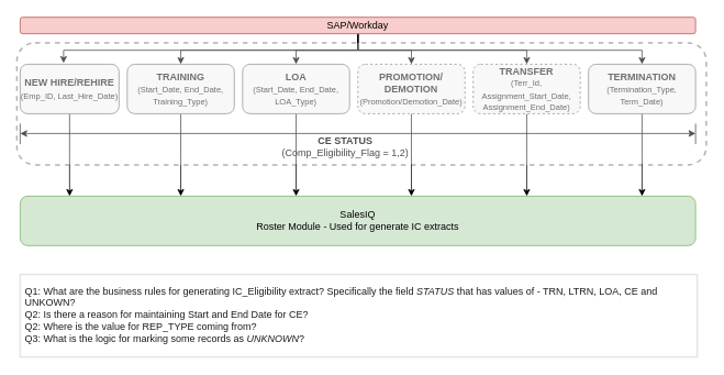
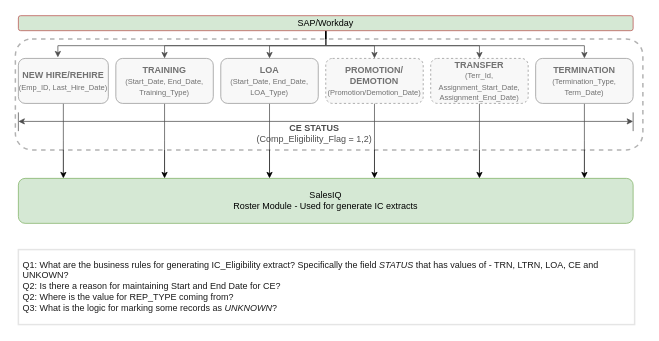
  <mxCell id="0" />
  <mxCell id="1" parent="0" />
  <mxCell id="2" style="edgeStyle=orthogonalEdgeStyle;rounded=0;orthogonalLoop=1;jettySize=auto;html=1;" edge="1" parent="1" source="3"><mxGeometry relative="1" as="geometry"><mxPoint x="84" y="237" as="targetPoint" /></mxGeometry></mxCell>
  <mxCell id="3" value="&lt;b&gt;NEW HIRE/REHIRE&lt;/b&gt;&lt;br&gt;&lt;font style=&quot;font-size: 10px&quot;&gt;(Emp_ID, Last_Hire_Date)&lt;/font&gt;" style="rounded=1;whiteSpace=wrap;html=1;fillColor=#f5f5f5;strokeColor=#666666;fontColor=#333333;" vertex="1" parent="1"><mxGeometry x="24" y="77" width="120" height="60" as="geometry" /></mxCell>
  <mxCell id="4" style="edgeStyle=orthogonalEdgeStyle;rounded=0;orthogonalLoop=1;jettySize=auto;html=1;" edge="1" parent="1" source="5"><mxGeometry relative="1" as="geometry"><mxPoint x="219" y="237" as="targetPoint" /></mxGeometry></mxCell>
  <mxCell id="5" value="&lt;b&gt;TRAINING&lt;/b&gt;&lt;br&gt;&lt;font style=&quot;font-size: 10px&quot;&gt;(Start_Date, End_Date, Training_Type)&lt;/font&gt;" style="rounded=1;whiteSpace=wrap;html=1;fillColor=#f5f5f5;strokeColor=#666666;fontColor=#333333;" vertex="1" parent="1"><mxGeometry x="154" y="77" width="130" height="60" as="geometry" /></mxCell>
  <mxCell id="6" style="edgeStyle=orthogonalEdgeStyle;rounded=0;orthogonalLoop=1;jettySize=auto;html=1;" edge="1" parent="1" source="7"><mxGeometry relative="1" as="geometry"><mxPoint x="359" y="237" as="targetPoint" /></mxGeometry></mxCell>
  <mxCell id="7" value="&lt;b&gt;LOA&lt;br&gt;&lt;/b&gt;&lt;span style=&quot;font-size: 10px&quot;&gt;(Start_Date, End_Date, LOA_Type)&lt;/span&gt;&lt;b&gt;&lt;br&gt;&lt;/b&gt;" style="rounded=1;whiteSpace=wrap;html=1;fillColor=#f5f5f5;strokeColor=#666666;fontColor=#333333;" vertex="1" parent="1"><mxGeometry x="294" y="77" width="130" height="60" as="geometry" /></mxCell>
  <mxCell id="8" style="edgeStyle=orthogonalEdgeStyle;rounded=0;orthogonalLoop=1;jettySize=auto;html=1;" edge="1" parent="1" source="9"><mxGeometry relative="1" as="geometry"><mxPoint x="499" y="237" as="targetPoint" /></mxGeometry></mxCell>
  <mxCell id="9" value="&lt;b&gt;PROMOTION/&lt;br&gt;DEMOTION&lt;br&gt;&lt;/b&gt;&lt;span style=&quot;font-size: 10px&quot;&gt;(Promotion/Demotion_Date)&lt;/span&gt;&lt;b&gt;&lt;br&gt;&lt;/b&gt;" style="rounded=1;whiteSpace=wrap;html=1;fillColor=#f5f5f5;strokeColor=#666666;dashed=1;fontColor=#333333;" vertex="1" parent="1"><mxGeometry x="434" y="77" width="130" height="60" as="geometry" /></mxCell>
  <mxCell id="10" style="edgeStyle=orthogonalEdgeStyle;rounded=0;orthogonalLoop=1;jettySize=auto;html=1;" edge="1" parent="1" source="11"><mxGeometry relative="1" as="geometry"><mxPoint x="639" y="237" as="targetPoint" /></mxGeometry></mxCell>
  <mxCell id="11" value="&lt;b&gt;TRANSFER&lt;br&gt;&lt;/b&gt;&lt;span style=&quot;font-size: 10px&quot;&gt;(Terr_Id, Assignment_Start_Date, Assignment_End_Date)&lt;/span&gt;&lt;b&gt;&lt;br&gt;&lt;/b&gt;" style="rounded=1;whiteSpace=wrap;html=1;fillColor=#f5f5f5;strokeColor=#666666;dashed=1;fontColor=#333333;" vertex="1" parent="1"><mxGeometry x="574" y="77" width="130" height="60" as="geometry" /></mxCell>
  <mxCell id="12" style="edgeStyle=orthogonalEdgeStyle;rounded=0;orthogonalLoop=1;jettySize=auto;html=1;" edge="1" parent="1" source="13"><mxGeometry relative="1" as="geometry"><mxPoint x="779" y="237" as="targetPoint" /></mxGeometry></mxCell>
  <mxCell id="13" value="&lt;b&gt;TERMINATION&lt;br&gt;&lt;/b&gt;&lt;span style=&quot;font-size: 10px&quot;&gt;(Termination_Type, Term_Date)&lt;/span&gt;&lt;b&gt;&lt;br&gt;&lt;/b&gt;" style="rounded=1;whiteSpace=wrap;html=1;fillColor=#f5f5f5;strokeColor=#666666;fontColor=#333333;" vertex="1" parent="1"><mxGeometry x="714" y="77" width="130" height="60" as="geometry" /></mxCell>
  <mxCell id="14" value="" style="endArrow=classic;startArrow=classic;html=1;" edge="1" parent="1"><mxGeometry width="50" height="50" relative="1" as="geometry"><mxPoint x="24" y="161" as="sourcePoint" /><mxPoint x="844" y="161" as="targetPoint" /></mxGeometry></mxCell>
  <mxCell id="15" value="" style="endArrow=none;html=1;" edge="1" parent="1"><mxGeometry width="50" height="50" relative="1" as="geometry"><mxPoint x="844" y="174" as="sourcePoint" /><mxPoint x="844" y="149" as="targetPoint" /></mxGeometry></mxCell>
  <mxCell id="16" value="" style="endArrow=none;html=1;" edge="1" parent="1"><mxGeometry width="50" height="50" relative="1" as="geometry"><mxPoint x="24" y="174" as="sourcePoint" /><mxPoint x="24" y="149" as="targetPoint" /></mxGeometry></mxCell>
  <mxCell id="17" value="&lt;b&gt;CE STATUS&lt;/b&gt;&lt;br&gt;(Comp_Eligibility_Flag = 1,2)" style="text;html=1;strokeColor=none;fillColor=none;align=center;verticalAlign=middle;whiteSpace=wrap;rounded=0;" vertex="1" parent="1"><mxGeometry x="339" y="167" width="160" height="20" as="geometry" /></mxCell>
  <mxCell id="18" style="edgeStyle=orthogonalEdgeStyle;rounded=0;orthogonalLoop=1;jettySize=auto;html=1;exitX=0.5;exitY=1;exitDx=0;exitDy=0;entryX=0.439;entryY=-0.022;entryDx=0;entryDy=0;entryPerimeter=0;" edge="1" parent="1" source="24" target="3"><mxGeometry relative="1" as="geometry" /></mxCell>
  <mxCell id="19" style="edgeStyle=orthogonalEdgeStyle;rounded=0;orthogonalLoop=1;jettySize=auto;html=1;exitX=0.5;exitY=1;exitDx=0;exitDy=0;entryX=0.5;entryY=0;entryDx=0;entryDy=0;" edge="1" parent="1" source="24" target="5"><mxGeometry relative="1" as="geometry" /></mxCell>
  <mxCell id="20" style="edgeStyle=orthogonalEdgeStyle;rounded=0;orthogonalLoop=1;jettySize=auto;html=1;exitX=0.5;exitY=1;exitDx=0;exitDy=0;entryX=0.5;entryY=0;entryDx=0;entryDy=0;" edge="1" parent="1" source="24" target="7"><mxGeometry relative="1" as="geometry" /></mxCell>
  <mxCell id="21" style="edgeStyle=orthogonalEdgeStyle;rounded=0;orthogonalLoop=1;jettySize=auto;html=1;exitX=0.5;exitY=1;exitDx=0;exitDy=0;entryX=0.5;entryY=0;entryDx=0;entryDy=0;" edge="1" parent="1" source="24" target="9"><mxGeometry relative="1" as="geometry" /></mxCell>
  <mxCell id="22" style="edgeStyle=orthogonalEdgeStyle;rounded=0;orthogonalLoop=1;jettySize=auto;html=1;exitX=0.5;exitY=1;exitDx=0;exitDy=0;entryX=0.5;entryY=0;entryDx=0;entryDy=0;" edge="1" parent="1" source="24" target="11"><mxGeometry relative="1" as="geometry" /></mxCell>
  <mxCell id="23" style="edgeStyle=orthogonalEdgeStyle;rounded=0;orthogonalLoop=1;jettySize=auto;html=1;exitX=0.5;exitY=1;exitDx=0;exitDy=0;entryX=0.5;entryY=0;entryDx=0;entryDy=0;" edge="1" parent="1" source="24" target="13"><mxGeometry relative="1" as="geometry" /></mxCell>
- <mxCell id="24" value="SAP/Workday" style="rounded=1;whiteSpace=wrap;html=1;fillColor=#f8cecc;strokeColor=#b85450;" vertex="1" parent="1"><mxGeometry x="24" y="20" width="820" height="20" as="geometry" /></mxCell>
+ <mxCell id="24" value="SAP/Workday" style="rounded=1;whiteSpace=wrap;html=1;fillColor=#d5e8d4;strokeColor=#b85450;" vertex="1" parent="1"><mxGeometry x="24" y="20" width="820" height="20" as="geometry" /></mxCell>
  <mxCell id="25" value="SalesIQ&lt;br&gt;Roster Module - Used for generate IC extracts" style="rounded=1;whiteSpace=wrap;html=1;fillColor=#d5e8d4;strokeColor=#82b366;" vertex="1" parent="1"><mxGeometry x="24" y="237" width="820" height="60" as="geometry" /></mxCell>
  <mxCell id="26" value="" style="rounded=1;whiteSpace=wrap;html=1;opacity=30;dashed=1;strokeWidth=2;" vertex="1" parent="1"><mxGeometry x="20" y="51" width="837" height="148" as="geometry" /></mxCell>
  <mxCell id="27" value="Q1: What are the business rules for generating IC_Eligibility extract? Specifically the field &lt;i&gt;STATUS&lt;/i&gt;&amp;nbsp;that has values of - TRN, LTRN, LOA, CE and UNKOWN?&lt;br&gt;Q2: Is there a reason for maintaining Start and End Date for CE?&lt;br&gt;Q2: Where is the value for REP_TYPE coming from?&lt;br&gt;Q3: What is the logic for marking some records as &lt;i&gt;UNKNOWN&lt;/i&gt;?" style="text;html=1;strokeColor=none;fillColor=none;align=left;verticalAlign=middle;whiteSpace=wrap;rounded=0;dashed=1;opacity=40;" vertex="1" parent="1"><mxGeometry x="28" y="337" width="813" height="88" as="geometry" /></mxCell>
  <mxCell id="28" value="" style="rounded=0;whiteSpace=wrap;html=1;strokeWidth=2;opacity=10;" vertex="1" parent="1"><mxGeometry x="24" y="332" width="822" height="100" as="geometry" /></mxCell>
